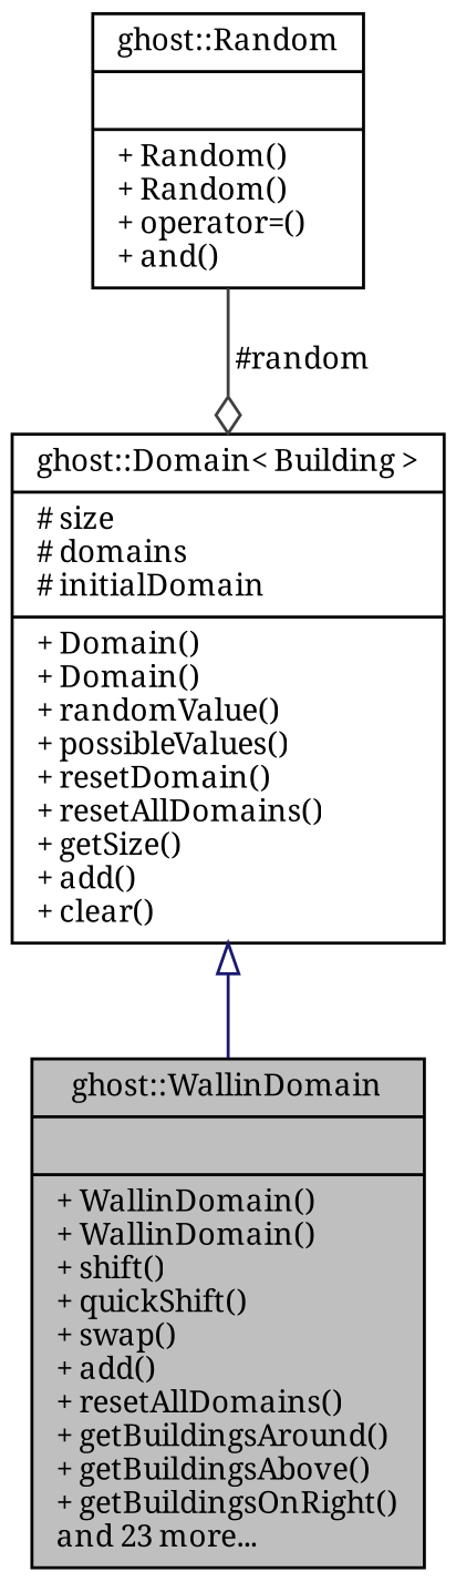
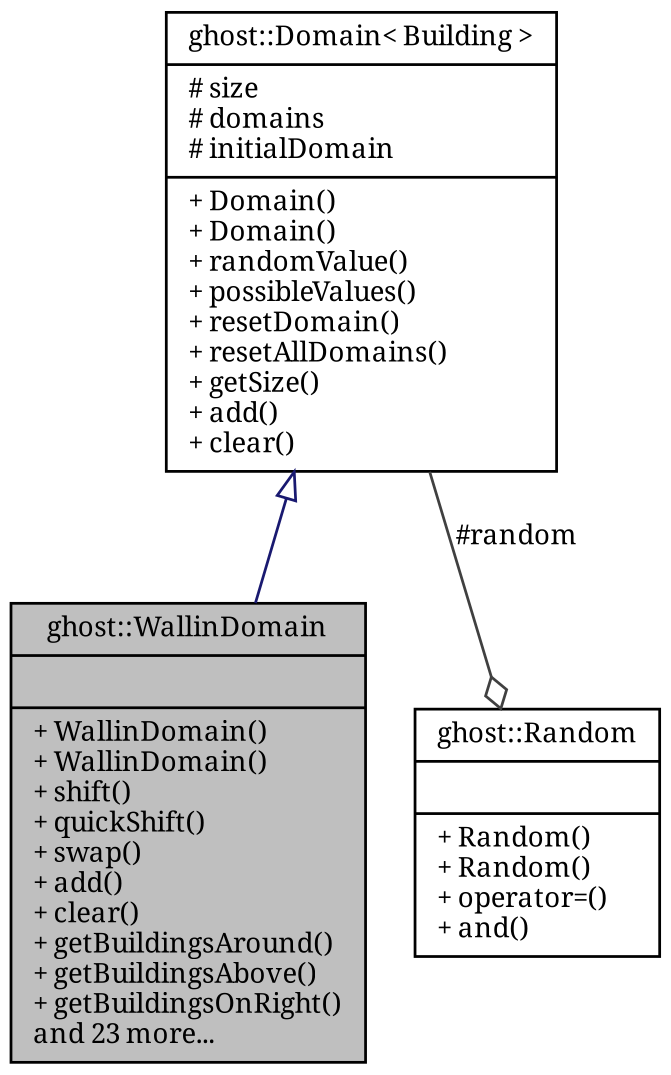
  digraph {
    fontname="Noto Serif"
    node [color=black fillcolor=white fontname="Noto Serif" fontsize=10 shape=record style=filled]
    edge [fontname="Noto Serif" fontsize=10 labelfontname=Helvetica labelfontsize=10 style=solid]
-   n1 [fillcolor=grey75 fontcolor=black height=0.2 label="{ghost::WallinDomain\n||+ WallinDomain()\l+ WallinDomain()\l+ shift()\l+ quickShift()\l+ swap()\l+ add()\l+ resetAllDomains()\l+ getBuildingsAround()\l+ getBuildingsAbove()\l+ getBuildingsOnRight()\land 23 more...\l}" width=0.4]
+   n1 [fillcolor=grey75 fontcolor=black height=0.2 label="{ghost::WallinDomain\n||+ WallinDomain()\l+ WallinDomain()\l+ shift()\l+ quickShift()\l+ swap()\l+ add()\l+ clear()\l+ getBuildingsAround()\l+ getBuildingsAbove()\l+ getBuildingsOnRight()\land 23 more...\l}" width=0.4]
    n2 [height=0.2 label="{ghost::Domain\< Building \>\n|# size\l# domains\l# initialDomain\l|+ Domain()\l+ Domain()\l+ randomValue()\l+ possibleValues()\l+ resetDomain()\l+ resetAllDomains()\l+ getSize()\l+ add()\l+ clear()\l}" width=0.4]
    n3 [height=0.2 label="{ghost::Random\n||+ Random()\l+ Random()\l+ operator=()\l+ and()\l}" width=0.4]
    n2 -> n1 [arrowtail=onormal color=midnightblue dir=back]
-   n3 -> n2 [arrowhead=odiamond color=grey25 label=" #random"]
+   n2 -> n3 [arrowhead=odiamond color=grey25 label=" #random"]
  }
